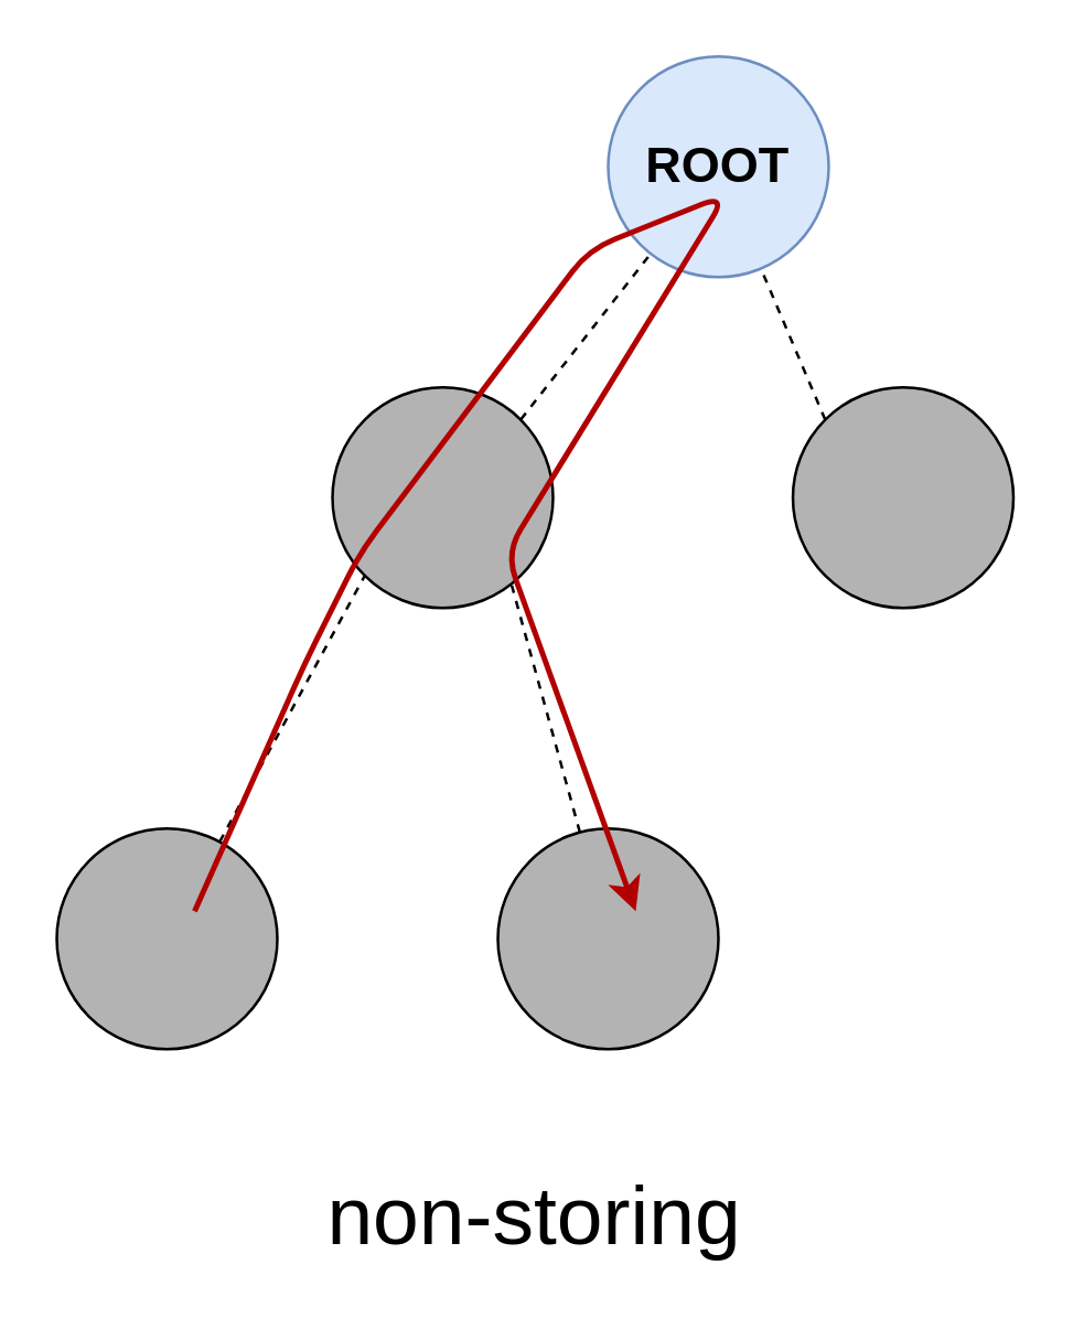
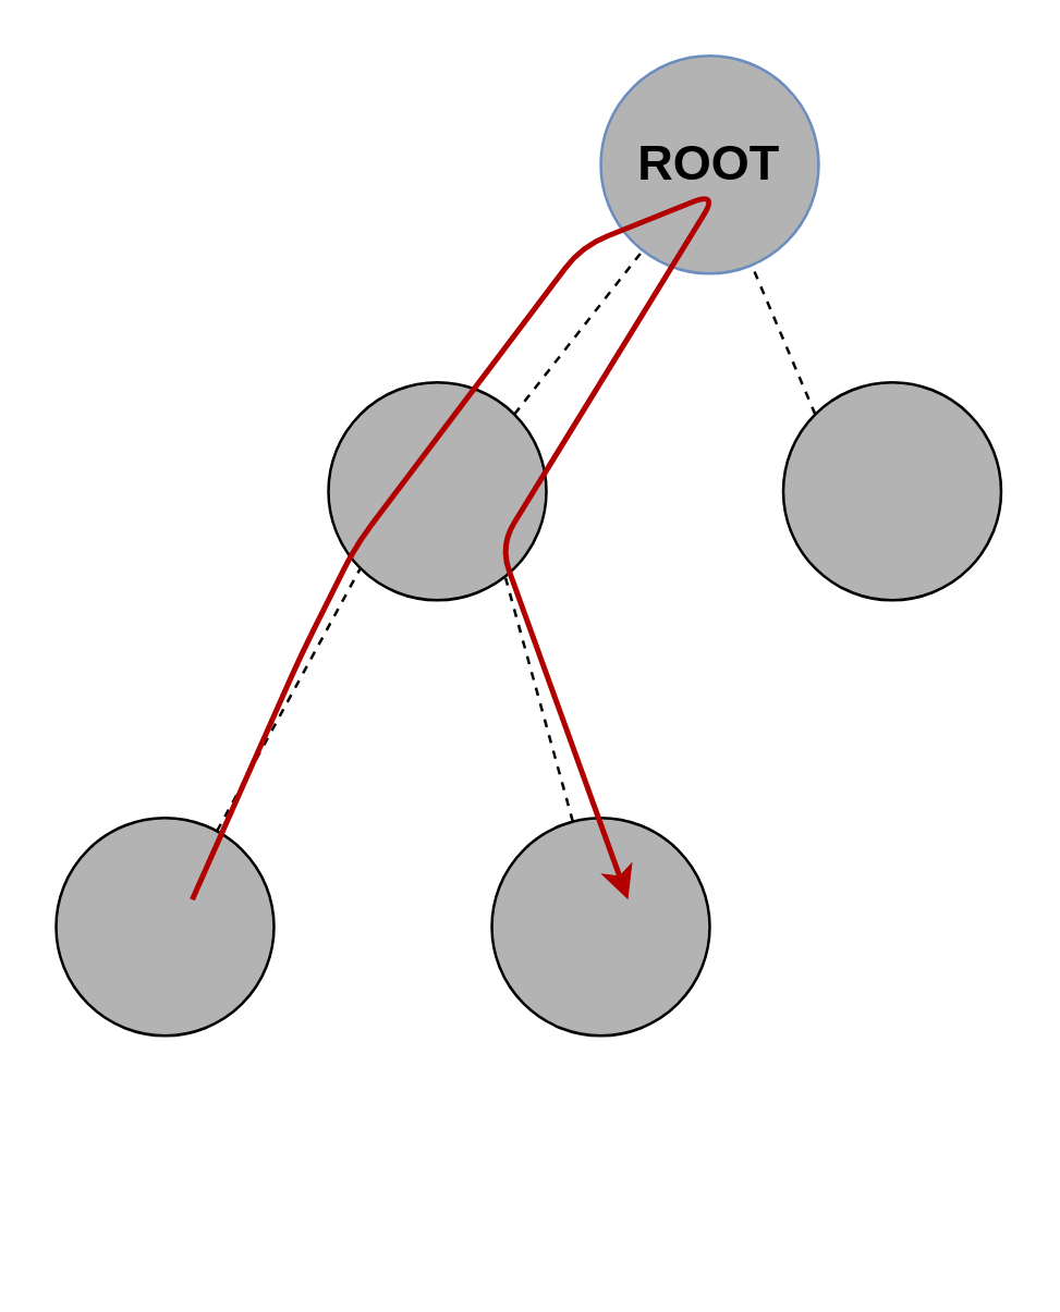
  <mxCell id="0" />
  <mxCell id="1" parent="0" />
  <mxCell id="2" value="" style="group" parent="1" vertex="1" connectable="0"><mxGeometry x="20" y="20" width="347" height="360" as="geometry" /></mxCell>
- <mxCell id="3" value="ROOT" style="ellipse;whiteSpace=wrap;html=1;aspect=fixed;fillColor=#dae8fc;strokeColor=#6c8ebf;fontSize=18;fontStyle=1" parent="2" vertex="1"><mxGeometry x="200" width="80" height="80" as="geometry" /></mxCell>
+ <mxCell id="3" value="ROOT" style="ellipse;whiteSpace=wrap;html=1;aspect=fixed;fillColor=#b3b3b3;strokeColor=#6c8ebf;fontSize=18;fontStyle=1;" parent="2" vertex="1"><mxGeometry x="200" width="80" height="80" as="geometry" /></mxCell>
  <mxCell id="4" style="edgeStyle=none;rounded=0;orthogonalLoop=1;jettySize=auto;html=1;exitX=1;exitY=0;exitDx=0;exitDy=0;dashed=1;fontSize=18;fontStyle=1;strokeWidth=1;endFill=0;endArrow=none;" parent="2" source="5" target="3" edge="1"><mxGeometry relative="1" as="geometry" /></mxCell>
  <mxCell id="5" value="" style="ellipse;whiteSpace=wrap;html=1;aspect=fixed;fontSize=18;fontStyle=1;fillColor=#B3B3B3;" parent="2" vertex="1"><mxGeometry x="100" y="120" width="80" height="80" as="geometry" /></mxCell>
  <mxCell id="6" style="edgeStyle=none;rounded=0;orthogonalLoop=1;jettySize=auto;html=1;exitX=0;exitY=0;exitDx=0;exitDy=0;dashed=1;fontSize=18;fontStyle=1;strokeWidth=1;endFill=0;endArrow=none;" parent="2" source="7" target="3" edge="1"><mxGeometry relative="1" as="geometry" /></mxCell>
  <mxCell id="7" value="" style="ellipse;whiteSpace=wrap;html=1;aspect=fixed;fontSize=18;fontStyle=1;fillColor=#B3B3B3;" parent="2" vertex="1"><mxGeometry x="267" y="120" width="80" height="80" as="geometry" /></mxCell>
  <mxCell id="8" style="edgeStyle=none;rounded=0;orthogonalLoop=1;jettySize=auto;html=1;entryX=0;entryY=1;entryDx=0;entryDy=0;dashed=1;fontSize=18;fontStyle=1;strokeWidth=1;endFill=0;endArrow=none;" parent="2" source="9" target="5" edge="1"><mxGeometry relative="1" as="geometry" /></mxCell>
  <mxCell id="9" value="" style="ellipse;whiteSpace=wrap;html=1;aspect=fixed;fontSize=18;fontStyle=1;fillColor=#B3B3B3;" parent="2" vertex="1"><mxGeometry y="280" width="80" height="80" as="geometry" /></mxCell>
  <mxCell id="10" style="edgeStyle=none;rounded=0;orthogonalLoop=1;jettySize=auto;html=1;dashed=1;fontSize=18;fontStyle=1;strokeWidth=1;endFill=0;endArrow=none;entryX=0.813;entryY=0.898;entryDx=0;entryDy=0;entryPerimeter=0;" parent="2" source="11" target="5" edge="1"><mxGeometry relative="1" as="geometry" /></mxCell>
  <mxCell id="11" value="" style="ellipse;whiteSpace=wrap;html=1;aspect=fixed;fontSize=18;fontStyle=1;fillColor=#B3B3B3;" parent="2" vertex="1"><mxGeometry x="160" y="280" width="80" height="80" as="geometry" /></mxCell>
  <mxCell id="12" value="" style="endArrow=classic;html=1;strokeWidth=2;fillColor=#e51400;strokeColor=#B20000;" parent="2" edge="1"><mxGeometry width="50" height="50" relative="1" as="geometry"><mxPoint x="50" y="310" as="sourcePoint" /><mxPoint x="210" y="310" as="targetPoint" /><Array as="points"><mxPoint x="90" y="220" /><mxPoint x="110" y="180" /><mxPoint x="193" y="70" /><mxPoint x="243" y="50" /><mxPoint x="163" y="180" /></Array></mxGeometry></mxCell>
- <mxCell id="13" value="&lt;font style=&quot;font-size: 30px&quot;&gt;non-storing&lt;/font&gt;" style="text;html=1;strokeColor=none;fillColor=none;align=center;verticalAlign=middle;whiteSpace=wrap;rounded=0;" parent="1" vertex="1"><mxGeometry x="112.25" y="420" width="162.5" height="40" as="geometry" /></mxCell>
